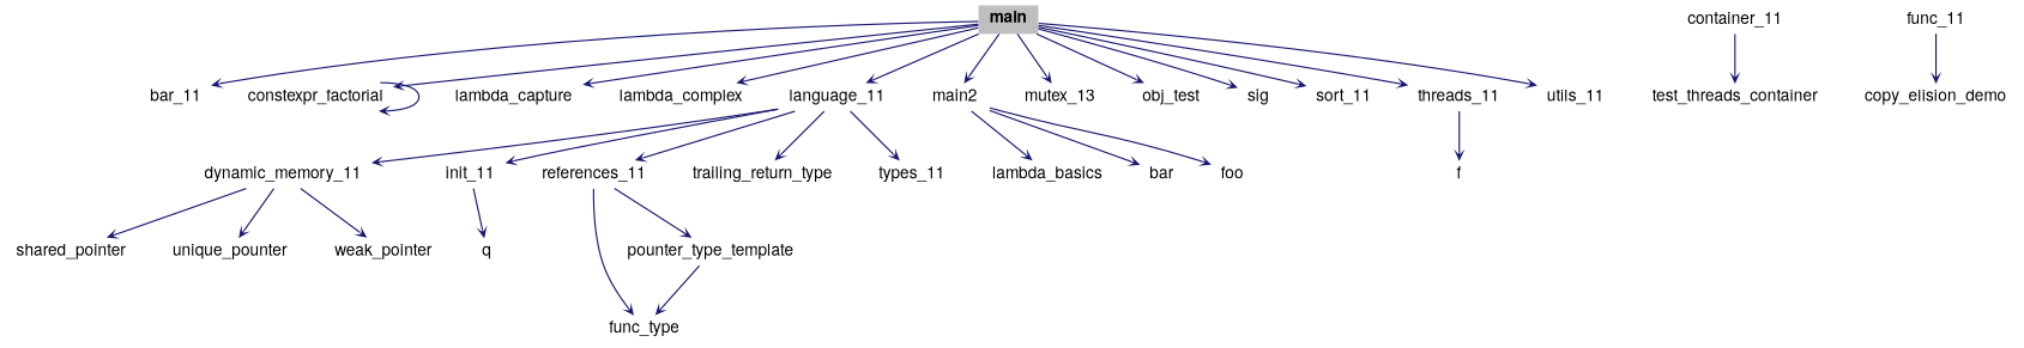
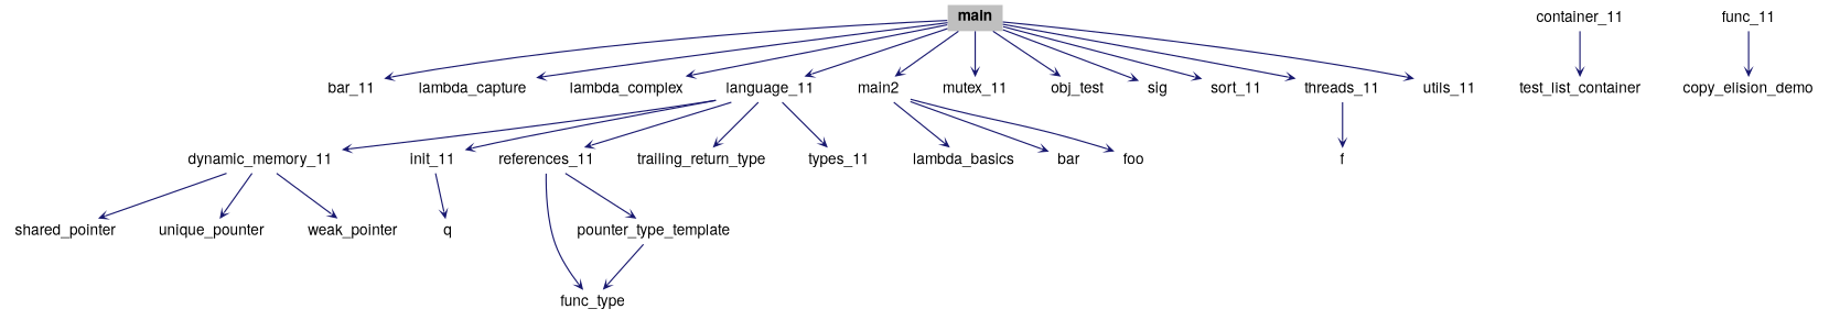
  digraph {
    rankdir=TB
    node [color=black fontname="Helvetica,Arial,sans-serif" fontsize=12 shape=plaintext]
    edge [arrowhead=open arrowsize=0.5 arrowtail=open color=midnightblue fontname="Helvetica,Arial,sans-serif" fontsize=15 labelfontsize=15 style=solid]
    n1 [fillcolor=grey75 fontcolor=black height=0.2 label=<<b>main</b>> style=filled width=0.4]
    n2 [height=0.2 label=bar_11 width=0.4]
-   n3 [height=0.2 label=constexpr_factorial width=0.4]
    n4 [height=0.2 label=lambda_capture width=0.4]
    n5 [height=0.2 label=lambda_complex width=0.4]
    n6 [height=0.2 label=language_11 width=0.4]
    n7 [height=0.2 label=main2 width=0.4]
-   n8 [height=0.2 label=mutex_13 width=0.4]
+   n8 [height=0.2 label=mutex_11 width=0.4]
    n9 [height=0.2 label=obj_test width=0.4]
    n10 [height=0.2 label=sig width=0.4]
    n11 [height=0.2 label=sort_11 width=0.4]
    n12 [height=0.2 label=threads_11 width=0.4]
    n13 [height=0.2 label=utils_11 width=0.4]
    n14 [height=0.2 label=container_11 width=0.4]
-   n15 [height=0.2 label=test_threads_container width=0.4]
+   n15 [height=0.2 label=test_list_container width=0.4]
    n16 [height=0.2 label=lambda_basics width=0.4]
    n17 [height=0.2 label=dynamic_memory_11 width=0.4]
    n18 [height=0.2 label=init_11 width=0.4]
    n19 [height=0.2 label=references_11 width=0.4]
    n20 [height=0.2 label=trailing_return_type width=0.4]
    n21 [height=0.2 label=types_11 width=0.4]
    n22 [height=0.2 label=bar width=0.4]
    n23 [height=0.2 label=foo width=0.4]
    n24 [height=0.2 label=f width=0.4]
    n25 [height=0.2 label=shared_pointer width=0.4]
    n26 [height=0.2 label=unique_pounter width=0.4]
    n27 [height=0.2 label=weak_pointer width=0.4]
    n28 [height=0.2 label=func_11 width=0.4]
    n29 [height=0.2 label=copy_elision_demo width=0.4]
    n30 [height=0.2 label=q width=0.4]
    n31 [height=0.2 label=func_type width=0.4]
    n32 [height=0.2 label=pounter_type_template width=0.4]
    n1 -> n2
-   n1 -> n3
    n1 -> n4
    n1 -> n5
    n1 -> n6
    n1 -> n7
    n1 -> n8
    n1 -> n9
    n1 -> n10
    n1 -> n11
    n1 -> n12
    n1 -> n13
-   n3 -> n3
    n6 -> n17
    n6 -> n18
    n6 -> n19
    n6 -> n20
    n6 -> n21
    n7 -> n16
    n7 -> n22
    n7 -> n23
    n12 -> n24
    n14 -> n15
    n17 -> n25
    n17 -> n26
    n17 -> n27
    n18 -> n30
    n19 -> n31
    n19 -> n32
    n28 -> n29
    n32 -> n31
  }
